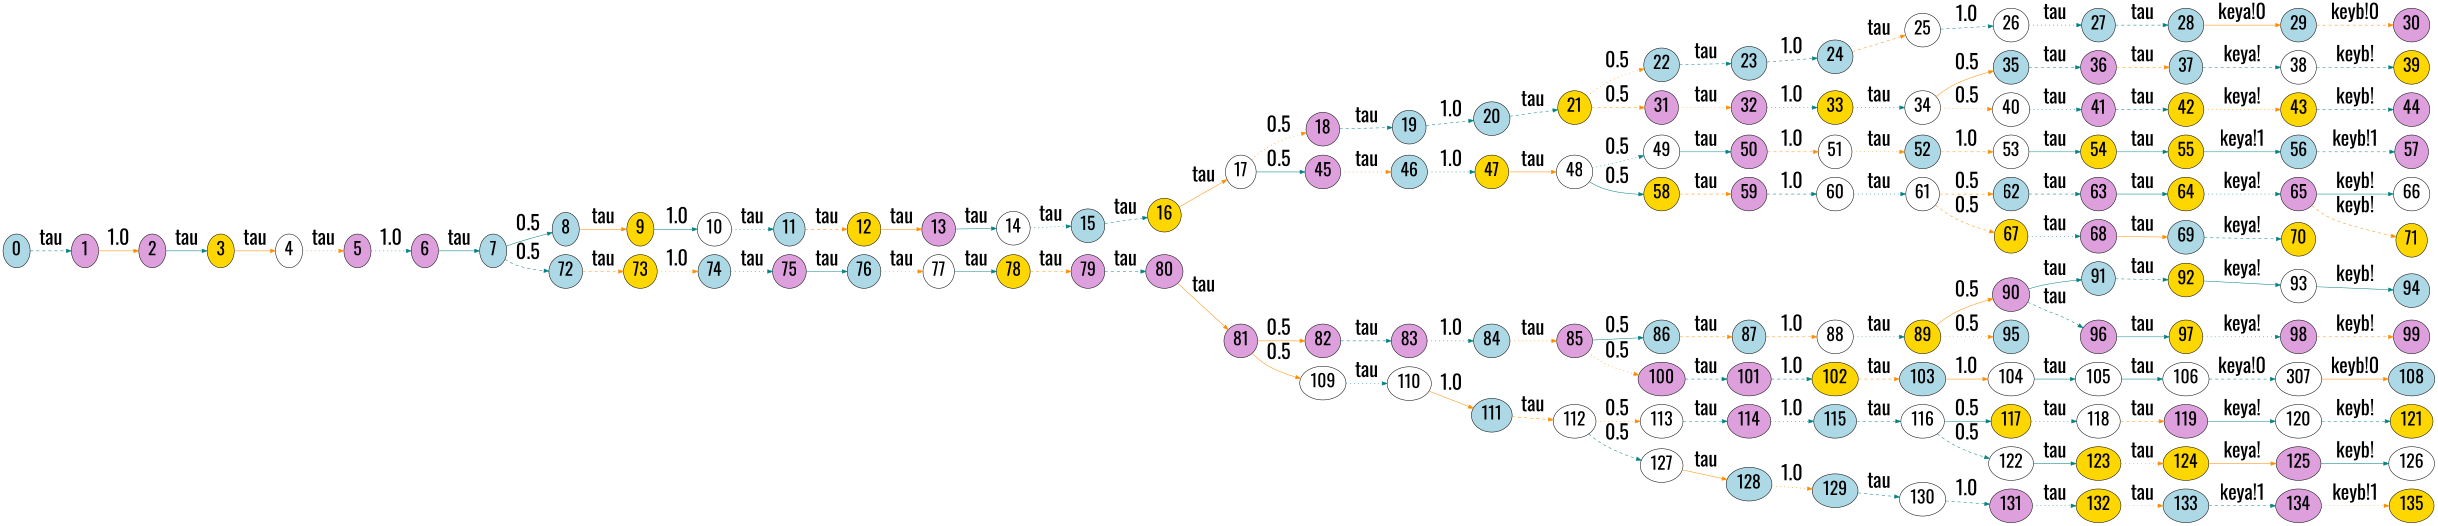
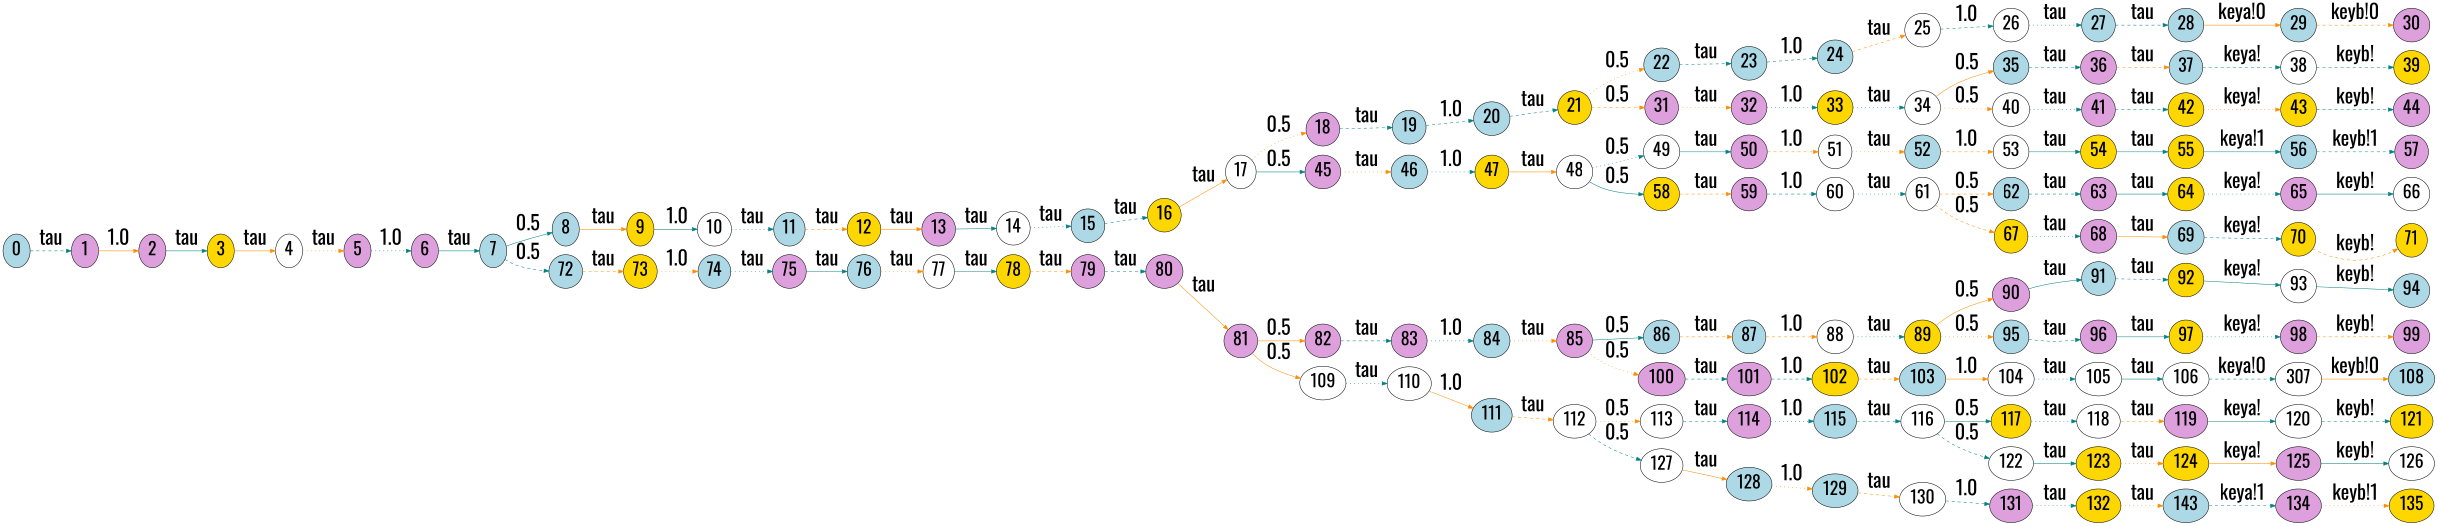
  digraph {
    fontname=Oswald
    rankdir=LR
    node [fillcolor=plum fontname=Oswald fontsize=35 style=filled]
    edge [color=teal fontname=Oswald fontsize=40 style=dashed]
    1
    0 [fillcolor=lightblue]
    2
    3 [fillcolor=gold]
    4 [fillcolor=white]
    5
    6
    7 [fillcolor=lightblue]
    8 [fillcolor=lightblue]
    72 [fillcolor=lightblue]
    9 [fillcolor=gold]
    73 [fillcolor=gold]
    10 [fillcolor=white]
    11 [fillcolor=lightblue]
    12 [fillcolor=gold]
    13
    14 [fillcolor=white]
    15 [fillcolor=lightblue]
    16 [fillcolor=gold]
    17 [fillcolor=white]
    18
    45
    19 [fillcolor=lightblue]
    46 [fillcolor=lightblue]
    20 [fillcolor=lightblue]
    21 [fillcolor=gold]
    22 [fillcolor=lightblue]
    31
    23 [fillcolor=lightblue]
    32
    24 [fillcolor=lightblue]
    25 [fillcolor=white]
    26 [fillcolor=white]
    27 [fillcolor=lightblue]
    28 [fillcolor=lightblue]
    29 [fillcolor=lightblue]
    30
    33 [fillcolor=gold]
    34 [fillcolor=white]
    35 [fillcolor=lightblue]
    40 [fillcolor=white]
    36
    41
    37 [fillcolor=lightblue]
    38 [fillcolor=white]
    39 [fillcolor=gold]
    42 [fillcolor=gold]
    43 [fillcolor=gold]
    44
    47 [fillcolor=gold]
    48 [fillcolor=white]
    49 [fillcolor=white]
    58 [fillcolor=gold]
    50
    59
    51 [fillcolor=white]
    52 [fillcolor=lightblue]
    53 [fillcolor=white]
    54 [fillcolor=gold]
    55 [fillcolor=gold]
    56 [fillcolor=lightblue]
    57
    60 [fillcolor=white]
    61 [fillcolor=white]
    62 [fillcolor=lightblue]
    67 [fillcolor=gold]
    63
    68
    64 [fillcolor=gold]
    65
    66 [fillcolor=white]
    69 [fillcolor=lightblue]
    70 [fillcolor=gold]
    71 [fillcolor=gold]
    74 [fillcolor=lightblue]
    75
    76 [fillcolor=lightblue]
    77 [fillcolor=white]
    78 [fillcolor=gold]
    79
    80
    81
    82
    109 [fillcolor=white]
    83
    110 [fillcolor=white]
    84 [fillcolor=lightblue]
    85
    86 [fillcolor=lightblue]
    100
    87 [fillcolor=lightblue]
    101
    88 [fillcolor=white]
    89 [fillcolor=gold]
    90
    95 [fillcolor=lightblue]
    91 [fillcolor=lightblue]
    96
    92 [fillcolor=gold]
    93 [fillcolor=white]
    94 [fillcolor=lightblue]
    97 [fillcolor=gold]
    98
    99
    102 [fillcolor=gold]
    103 [fillcolor=lightblue]
    104 [fillcolor=white]
    105 [fillcolor=white]
    106 [fillcolor=white]
    n110 [fillcolor=white label=307]
    108 [fillcolor=lightblue]
    111 [fillcolor=lightblue]
    112 [fillcolor=white]
    113 [fillcolor=white]
    127 [fillcolor=white]
    114
    128 [fillcolor=lightblue]
    115 [fillcolor=lightblue]
    116 [fillcolor=white]
    117 [fillcolor=gold]
    122 [fillcolor=white]
    118 [fillcolor=white]
    123 [fillcolor=gold]
    119
    120 [fillcolor=white]
    121 [fillcolor=gold]
    124 [fillcolor=gold]
    125
    126 [fillcolor=white]
    129 [fillcolor=lightblue]
    130 [fillcolor=white]
    131
    132 [fillcolor=gold]
-   133 [fillcolor=lightblue]
+   133 [fillcolor=lightblue label=143]
    134
    135 [fillcolor=gold]
    1 -> 2 [color=darkorange label=1.0 style=solid]
    0 -> 1 [label=tau]
    2 -> 3 [label=tau style=solid]
    3 -> 4 [color=darkorange label=tau style=solid]
    4 -> 5 [color=darkorange label=tau style=dotted]
    5 -> 6 [label=1.0 style=dotted]
    6 -> 7 [label=tau style=solid]
    7 -> 8 [label=0.5 style=solid]
    7 -> 72 [label=0.5]
    8 -> 9 [color=darkorange label=tau style=solid]
    72 -> 73 [color=darkorange label=tau]
    9 -> 10 [label=1.0 style=solid]
    73 -> 74 [color=darkorange label=1.0 style=dotted]
    10 -> 11 [label=tau style=dotted]
    11 -> 12 [color=darkorange label=tau]
    12 -> 13 [color=darkorange label=tau style=solid]
    13 -> 14 [label=tau style=solid]
    14 -> 15 [label=tau style=dotted]
    15 -> 16 [label=tau]
    16 -> 17 [color=darkorange label=tau style=solid]
    17 -> 18 [color=darkorange label=0.5 style=dotted]
    17 -> 45 [label=0.5 style=solid]
    18 -> 19 [label=tau]
    45 -> 46 [color=darkorange label=tau style=dotted]
    19 -> 20 [label=1.0]
    46 -> 47 [label=1.0 style=dotted]
    20 -> 21 [label=tau]
    21 -> 22 [color=darkorange label=0.5 style=dotted]
    21 -> 31 [color=darkorange label=0.5]
    22 -> 23 [label=tau]
    31 -> 32 [color=darkorange label=tau style=dotted]
    23 -> 24 [label=1.0]
    32 -> 33 [label=1.0 style=dotted]
    24 -> 25 [color=darkorange label=tau]
    25 -> 26 [label=1.0]
    26 -> 27 [label=tau style=dotted]
    27 -> 28 [label=tau]
    28 -> 29 [color=darkorange label="keya!0" style=solid]
    29 -> 30 [color=darkorange label="keyb!0"]
    33 -> 34 [label=tau style=dotted]
    34 -> 35 [color=darkorange label=0.5 style=solid]
    34 -> 40 [color=darkorange label=0.5 style=dotted]
    35 -> 36 [label=tau]
    40 -> 41 [label=tau style=dotted]
    36 -> 37 [color=darkorange label=tau]
    41 -> 42 [label=tau]
    37 -> 38 [label="keya!"]
    38 -> 39 [label="keyb!"]
    42 -> 43 [color=darkorange label="keya!" style=dotted]
    43 -> 44 [label="keyb!"]
    47 -> 48 [color=darkorange label=tau style=solid]
    48 -> 49 [label=0.5 style=dotted]
    48 -> 58 [label=0.5 style=solid]
    49 -> 50 [label=tau style=solid]
    58 -> 59 [color=darkorange label=tau]
    50 -> 51 [color=darkorange label=1.0]
    59 -> 60 [label=1.0]
    51 -> 52 [color=darkorange label=tau style=dotted]
    52 -> 53 [color=darkorange label=1.0]
    53 -> 54 [label=tau style=solid]
    54 -> 55 [label=tau style=solid]
    55 -> 56 [label="keya!1" style=solid]
    56 -> 57 [label="keyb!1"]
    60 -> 61 [label=tau style=dotted]
    61 -> 62 [color=darkorange label=0.5]
    61 -> 67 [color=darkorange label=0.5]
    62 -> 63 [label=tau]
    67 -> 68 [label=tau style=dotted]
    63 -> 64 [label=tau style=solid]
    68 -> 69 [color=darkorange label=tau style=solid]
    64 -> 65 [label="keya!" style=dotted]
    65 -> 66 [label="keyb!" style=solid]
    69 -> 70 [label="keya!"]
-   65 -> 71 [color=darkorange label="keyb!"]
+   70 -> 71 [color=darkorange label="keyb!"]
    74 -> 75 [label=tau style=dotted]
    75 -> 76 [label=tau style=solid]
    76 -> 77 [color=darkorange label=tau style=dotted]
    77 -> 78 [label=tau style=solid]
    78 -> 79 [color=darkorange label=tau]
    79 -> 80 [label=tau]
    80 -> 81 [color=darkorange label=tau style=solid]
    81 -> 82 [color=darkorange label=0.5 style=solid]
    81 -> 109 [color=darkorange label=0.5 style=solid]
    82 -> 83 [label=tau]
    109 -> 110 [label=tau style=dotted]
    83 -> 84 [label=1.0 style=dotted]
    110 -> 111 [color=darkorange label=1.0 style=solid]
    84 -> 85 [color=darkorange label=tau style=dotted]
    85 -> 86 [label=0.5 style=solid]
    85 -> 100 [color=darkorange label=0.5 style=dotted]
    86 -> 87 [color=darkorange label=tau]
    100 -> 101 [label=tau]
    87 -> 88 [color=darkorange label=1.0]
    101 -> 102 [label=1.0]
    88 -> 89 [label=tau style=dotted]
    89 -> 90 [color=darkorange label=0.5 style=solid]
    89 -> 95 [color=darkorange label=0.5 style=dotted]
    90 -> 91 [label=tau style=solid]
-   90 -> 96 [label=tau]
+   95 -> 96 [label=tau]
    91 -> 92 [label=tau]
    96 -> 97 [label=tau style=solid]
    92 -> 93 [label="keya!" style=solid]
    93 -> 94 [label="keyb!" style=solid]
    97 -> 98 [label="keya!" style=dotted]
    98 -> 99 [color=darkorange label="keyb!"]
    102 -> 103 [color=darkorange label=tau]
    103 -> 104 [color=darkorange label=1.0 style=solid]
-   104 -> 105 [label=tau style=solid]
+   104 -> 105 [label=tau style=dotted]
    105 -> 106 [label=tau style=solid]
    106 -> n110 [label="keya!0"]
    n110 -> 108 [color=darkorange label="keyb!0" style=solid]
    111 -> 112 [color=darkorange label=tau]
    112 -> 113 [color=darkorange label=0.5 style=dotted]
    112 -> 127 [label=0.5]
    113 -> 114 [label=tau]
    127 -> 128 [color=darkorange label=tau style=solid]
    114 -> 115 [label=1.0 style=dotted]
    128 -> 129 [color=darkorange label=1.0 style=dotted]
    115 -> 116 [label=tau]
    116 -> 117 [label=0.5 style=solid]
    116 -> 122 [label=0.5]
    117 -> 118 [label=tau style=dotted]
    122 -> 123 [label=tau style=solid]
    118 -> 119 [color=darkorange label=tau]
    123 -> 124 [color=darkorange label=tau style=dotted]
    119 -> 120 [label="keya!" style=solid]
    120 -> 121 [label="keyb!"]
    124 -> 125 [color=darkorange label="keya!" style=solid]
    125 -> 126 [label="keyb!" style=solid]
-   129 -> 130 [label=tau]
+   129 -> 130 [color=darkorange label=tau]
    130 -> 131 [label=1.0]
    131 -> 132 [label=tau style=dotted]
    132 -> 133 [color=darkorange label=tau style=dotted]
    133 -> 134 [label="keya!1"]
    134 -> 135 [color=darkorange label="keyb!1" style=dotted]
  }
